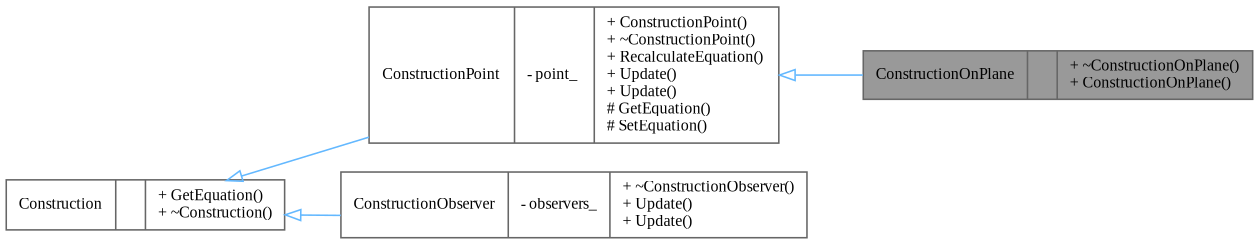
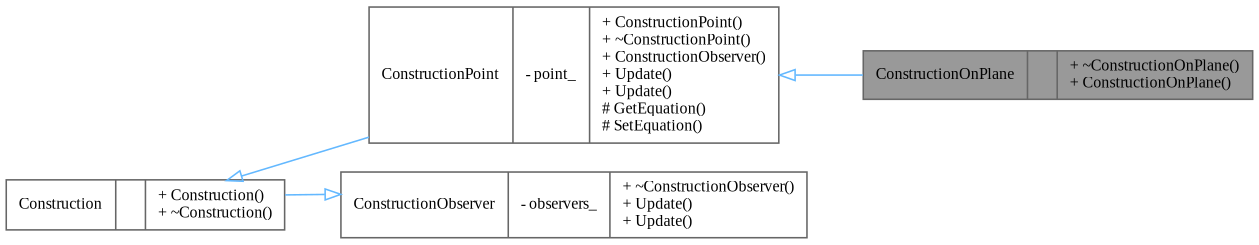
  digraph {
    fontname="Liberation Serif"
    rankdir=LR
    node [color=gray40 fillcolor=white fontname="Liberation Serif" fontsize=10 shape=record style=filled]
    edge [arrowtail=onormal color=steelblue1 dir=back fontname="Liberation Serif" fontsize=10 labelfontname=Helvetica labelfontsize=10 style=solid]
    n1 [fillcolor=grey60 fontcolor=black height=0.2 label="{ConstructionOnPlane\n||+ ~ConstructionOnPlane()\l+ ConstructionOnPlane()\l}" width=0.4]
-   n2 [height=0.2 label="{ConstructionPoint\n|- point_\l|+ ConstructionPoint()\l+ ~ConstructionPoint()\l+ RecalculateEquation()\l+ Update()\l+ Update()\l# GetEquation()\l# SetEquation()\l}" width=0.4]
-   n3 [height=0.2 label="{Construction\n||+ GetEquation()\l+ ~Construction()\l}" width=0.4]
+   n2 [height=0.2 label="{ConstructionPoint\n|- point_\l|+ ConstructionPoint()\l+ ~ConstructionPoint()\l+ ConstructionObserver()\l+ Update()\l+ Update()\l# GetEquation()\l# SetEquation()\l}" width=0.4]
+   n3 [height=0.2 label="{Construction\n||+ Construction()\l+ ~Construction()\l}" width=0.4]
    n4 [height=0.2 label="{ConstructionObserver\n|- observers_\l|+ ~ConstructionObserver()\l+ Update()\l+ Update()\l}" width=0.4]
    n2 -> n1
    n3 -> n2
-   n3 -> n4
+   n4 -> n3
  }
